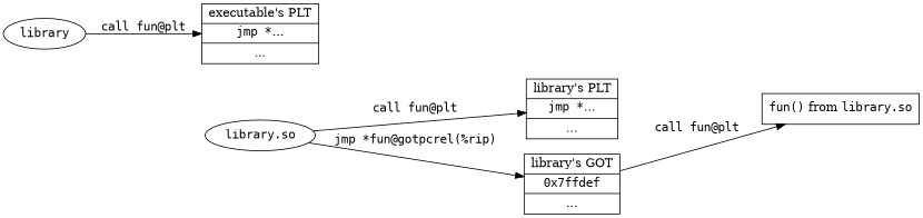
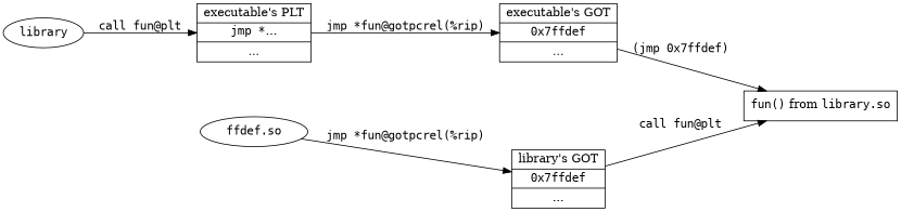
  strict digraph {
    rankdir=LR
    node [shape=record]
    edge [fontname=monospace]
    n1 [fontname=monospace label=library shape=""]
    n2 [label=<executable's PLT|<font face="monospace">jmp *</font>...|...>]
+   n3 [label=<executable's GOT|<font face="monospace">0x7ffdef</font>|...>]
    n4 [label=<<font face="monospace">fun()</font> from <font face="monospace">library.so</font>> shape=box]
-   n5 [fontname=monospace label="library.so" shape=""]
-   n6 [label=<library's PLT|<font face="monospace">jmp *</font>...|...>]
+   n5 [fontname=monospace label="ffdef.so" shape=""]
    n7 [label=<library's GOT|<font face="monospace">0x7ffdef</font>|...>]
    n1 -> n2 [label="call fun@plt"]
-   n5 -> n6 [label="call fun@plt"]
+   n2 -> n3 [label="jmp *fun@gotpcrel(%rip)"]
+   n3 -> n4 [label="(jmp 0x7ffdef)"]
    n5 -> n7 [label="jmp *fun@gotpcrel(%rip)"]
    n7 -> n4 [label="call fun@plt"]
  }
